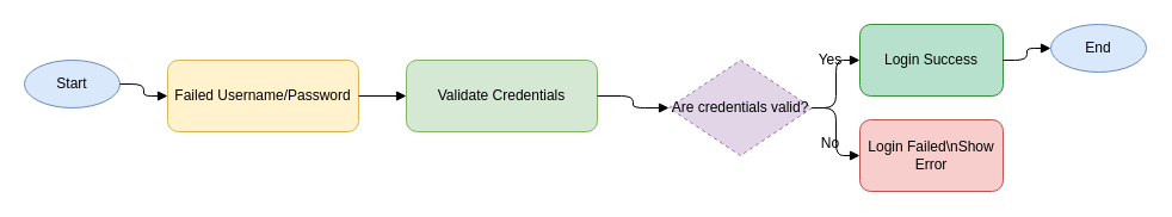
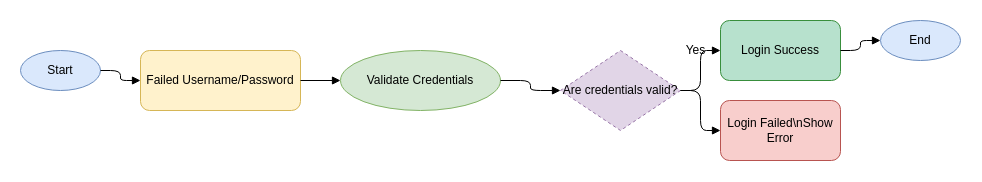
  <mxCell id="0" />
  <mxCell id="1" parent="0" />
  <mxCell id="2" value="Start" style="shape=ellipse;whiteSpace=wrap;html=1;fillColor=#dae8fc;strokeColor=#6c8ebf;" vertex="1" parent="1"><mxGeometry x="20" y="50" width="80" height="40" as="geometry" /></mxCell>
  <mxCell id="3" value="Failed Username/Password" style="rounded=1;whiteSpace=wrap;html=1;fillColor=#fff2cc;strokeColor=#d6b656;" vertex="1" parent="1"><mxGeometry x="140" y="50" width="160" height="60" as="geometry" /></mxCell>
- <mxCell id="4" value="Validate Credentials" style="rounded=1;whiteSpace=wrap;html=1;fillColor=#d5e8d4;strokeColor=#82b366;" vertex="1" parent="1"><mxGeometry x="340" y="50" width="160" height="60" as="geometry" /></mxCell>
+ <mxCell id="4" value="Validate Credentials" style="ellipse;whiteSpace=wrap;html=1;fillColor=#d5e8d4;strokeColor=#82b366;" vertex="1" parent="1"><mxGeometry x="340" y="50" width="160" height="60" as="geometry" /></mxCell>
  <mxCell id="5" value="Are credentials valid?" style="rhombus;whiteSpace=wrap;html=1;fillColor=#e1d5e7;strokeColor=#9673a6;dashed=1;" vertex="1" parent="1"><mxGeometry x="560" y="50" width="120" height="80" as="geometry" /></mxCell>
  <mxCell id="6" value="Login Success" style="rounded=1;whiteSpace=wrap;html=1;fillColor=#b7e1cd;strokeColor=#388e3c;" vertex="1" parent="1"><mxGeometry x="720" y="20" width="120" height="60" as="geometry" /></mxCell>
  <mxCell id="7" value="Login Failed\nShow Error" style="rounded=1;whiteSpace=wrap;html=1;fillColor=#f8cecc;strokeColor=#b85450;" vertex="1" parent="1"><mxGeometry x="720" y="100" width="120" height="60" as="geometry" /></mxCell>
  <mxCell id="8" style="edgeStyle=orthogonalEdgeStyle;endArrow=block;html=1;strokeColor=#000000;" edge="1" parent="1" source="2" target="3"><mxGeometry relative="1" as="geometry" /></mxCell>
  <mxCell id="9" style="edgeStyle=orthogonalEdgeStyle;endArrow=block;html=1;strokeColor=#000000;" edge="1" parent="1" source="3" target="4"><mxGeometry relative="1" as="geometry" /></mxCell>
  <mxCell id="10" style="edgeStyle=orthogonalEdgeStyle;endArrow=block;html=1;strokeColor=#000000;" edge="1" parent="1" source="4" target="5"><mxGeometry relative="1" as="geometry" /></mxCell>
  <mxCell id="11" value="Yes" style="text;html=1;strokeColor=none;fillColor=none;align=center;verticalAlign=middle;" vertex="1" parent="1"><mxGeometry x="680" y="40" width="30" height="20" as="geometry" /></mxCell>
  <mxCell id="12" style="edgeStyle=orthogonalEdgeStyle;endArrow=block;html=1;strokeColor=#000000;" edge="1" parent="1" source="5" target="6"><mxGeometry relative="1" as="geometry" /></mxCell>
- <mxCell id="13" value="No" style="text;html=1;strokeColor=none;fillColor=none;align=center;verticalAlign=middle;" vertex="1" parent="1"><mxGeometry x="680" y="110" width="30" height="20" as="geometry" /></mxCell>
  <mxCell id="14" style="edgeStyle=orthogonalEdgeStyle;endArrow=block;html=1;strokeColor=#000000;" edge="1" parent="1" source="5" target="7"><mxGeometry relative="1" as="geometry" /></mxCell>
  <mxCell id="15" value="End" style="shape=ellipse;whiteSpace=wrap;html=1;fillColor=#dae8fc;strokeColor=#6c8ebf;" vertex="1" parent="1"><mxGeometry x="880" y="20" width="80" height="40" as="geometry" /></mxCell>
  <mxCell id="16" style="edgeStyle=orthogonalEdgeStyle;endArrow=block;html=1;strokeColor=#000000;" edge="1" parent="1" source="6" target="15"><mxGeometry relative="1" as="geometry" /></mxCell>
